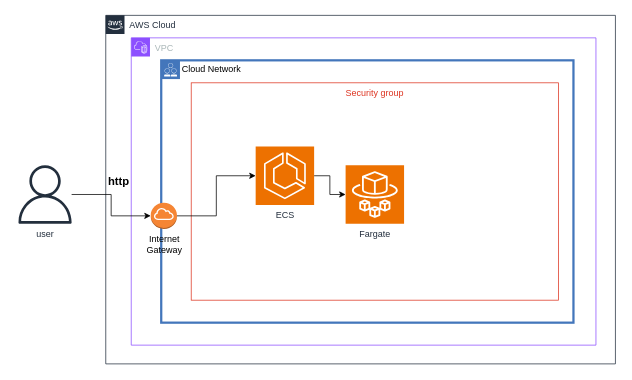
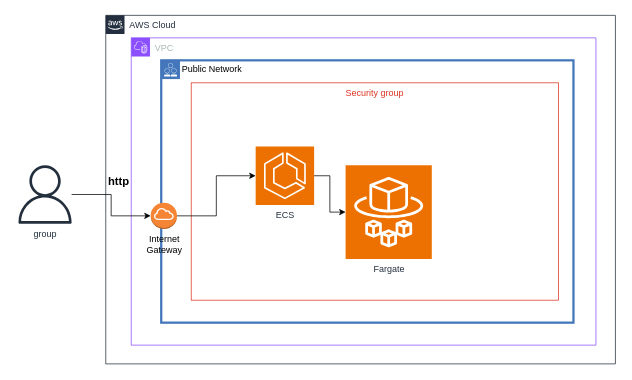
  <mxCell id="0" />
  <mxCell id="1" parent="0" />
  <mxCell id="2" value="AWS Cloud" style="points=[[0,0],[0.25,0],[0.5,0],[0.75,0],[1,0],[1,0.25],[1,0.5],[1,0.75],[1,1],[0.75,1],[0.5,1],[0.25,1],[0,1],[0,0.75],[0,0.5],[0,0.25]];outlineConnect=0;gradientColor=none;html=1;whiteSpace=wrap;fontSize=12;fontStyle=0;container=1;pointerEvents=0;collapsible=0;recursiveResize=0;shape=mxgraph.aws4.group;grIcon=mxgraph.aws4.group_aws_cloud_alt;strokeColor=#232F3E;fillColor=none;verticalAlign=top;align=left;spacingLeft=30;fontColor=#232F3E;dashed=0;" vertex="1" parent="1"><mxGeometry x="140" y="20" width="680" height="465" as="geometry" /></mxCell>
  <mxCell id="3" value="VPC" style="points=[[0,0],[0.25,0],[0.5,0],[0.75,0],[1,0],[1,0.25],[1,0.5],[1,0.75],[1,1],[0.75,1],[0.5,1],[0.25,1],[0,1],[0,0.75],[0,0.5],[0,0.25]];outlineConnect=0;gradientColor=none;html=1;whiteSpace=wrap;fontSize=12;fontStyle=0;container=1;pointerEvents=0;collapsible=0;recursiveResize=0;shape=mxgraph.aws4.group;grIcon=mxgraph.aws4.group_vpc2;strokeColor=#8C4FFF;fillColor=none;verticalAlign=top;align=left;spacingLeft=30;fontColor=#AAB7B8;dashed=0;" vertex="1" parent="2"><mxGeometry x="34" y="30" width="620" height="410" as="geometry" /></mxCell>
- <mxCell id="4" value="Cloud Network" style="shape=mxgraph.ibm.box;prType=public;fontStyle=0;verticalAlign=top;align=left;spacingLeft=32;spacingTop=4;fillColor=none;rounded=0;whiteSpace=wrap;html=1;strokeColor=#4376BB;strokeWidth=3;dashed=0;container=1;spacing=-4;collapsible=0;expand=0;recursiveResize=0;" vertex="1" parent="3"><mxGeometry x="40" y="30" width="550" height="350" as="geometry" /></mxCell>
+ <mxCell id="4" value="Public Network" style="shape=mxgraph.ibm.box;prType=public;fontStyle=0;verticalAlign=top;align=left;spacingLeft=32;spacingTop=4;fillColor=none;rounded=0;whiteSpace=wrap;html=1;strokeColor=#4376BB;strokeWidth=3;dashed=0;container=1;spacing=-4;collapsible=0;expand=0;recursiveResize=0;" vertex="1" parent="3"><mxGeometry x="40" y="30" width="550" height="350" as="geometry" /></mxCell>
  <mxCell id="5" value="Security group" style="fillColor=none;strokeColor=#DD3522;verticalAlign=top;fontStyle=0;fontColor=#DD3522;whiteSpace=wrap;html=1;" vertex="1" parent="4"><mxGeometry x="40" y="30" width="490" height="290" as="geometry" /></mxCell>
  <mxCell id="6" value="ECS" style="sketch=0;points=[[0,0,0],[0.25,0,0],[0.5,0,0],[0.75,0,0],[1,0,0],[0,1,0],[0.25,1,0],[0.5,1,0],[0.75,1,0],[1,1,0],[0,0.25,0],[0,0.5,0],[0,0.75,0],[1,0.25,0],[1,0.5,0],[1,0.75,0]];outlineConnect=0;fontColor=#232F3E;fillColor=#ED7100;strokeColor=#ffffff;dashed=0;verticalLabelPosition=bottom;verticalAlign=top;align=center;html=1;fontSize=12;fontStyle=0;aspect=fixed;shape=mxgraph.aws4.resourceIcon;resIcon=mxgraph.aws4.ecs;" vertex="1" parent="4"><mxGeometry x="126" y="115.01" width="78" height="78" as="geometry" /></mxCell>
- <mxCell id="7" value="Fargate" style="sketch=0;points=[[0,0,0],[0.25,0,0],[0.5,0,0],[0.75,0,0],[1,0,0],[0,1,0],[0.25,1,0],[0.5,1,0],[0.75,1,0],[1,1,0],[0,0.25,0],[0,0.5,0],[0,0.75,0],[1,0.25,0],[1,0.5,0],[1,0.75,0]];outlineConnect=0;fontColor=#232F3E;fillColor=#ED7100;strokeColor=#ffffff;dashed=0;verticalLabelPosition=bottom;verticalAlign=top;align=center;html=1;fontSize=12;fontStyle=0;aspect=fixed;shape=mxgraph.aws4.resourceIcon;resIcon=mxgraph.aws4.fargate;" vertex="1" parent="4"><mxGeometry x="246" y="140.01" width="78" height="78" as="geometry" /></mxCell>
+ <mxCell id="7" value="Fargate" style="sketch=0;points=[[0,0,0],[0.25,0,0],[0.5,0,0],[0.75,0,0],[1,0,0],[0,1,0],[0.25,1,0],[0.5,1,0],[0.75,1,0],[1,1,0],[0,0.25,0],[0,0.5,0],[0,0.75,0],[1,0.25,0],[1,0.5,0],[1,0.75,0]];outlineConnect=0;fontColor=#232F3E;fillColor=#ED7100;strokeColor=#ffffff;dashed=0;verticalLabelPosition=bottom;verticalAlign=top;align=center;html=1;fontSize=12;fontStyle=0;aspect=fixed;shape=mxgraph.aws4.resourceIcon;resIcon=mxgraph.aws4.fargate;" vertex="1" parent="4"><mxGeometry x="246" y="140.01" width="115" height="125" as="geometry" /></mxCell>
  <mxCell id="8" style="edgeStyle=orthogonalEdgeStyle;rounded=0;orthogonalLoop=1;jettySize=auto;html=1;" edge="1" parent="4" source="6" target="7"><mxGeometry relative="1" as="geometry" /></mxCell>
  <mxCell id="9" style="edgeStyle=orthogonalEdgeStyle;rounded=0;orthogonalLoop=1;jettySize=auto;html=1;" edge="1" parent="4" source="10" target="6"><mxGeometry relative="1" as="geometry" /></mxCell>
  <mxCell id="10" value="Internet&lt;div&gt;Gateway&lt;/div&gt;" style="outlineConnect=0;dashed=0;verticalLabelPosition=bottom;verticalAlign=top;align=center;html=1;shape=mxgraph.aws3.internet_gateway;fillColor=#F58534;gradientColor=none;" vertex="1" parent="4"><mxGeometry x="-14" y="190" width="35" height="35.01" as="geometry" /></mxCell>
  <mxCell id="11" style="edgeStyle=orthogonalEdgeStyle;rounded=0;orthogonalLoop=1;jettySize=auto;html=1;entryX=0;entryY=0.5;entryDx=0;entryDy=0;entryPerimeter=0;" edge="1" parent="1" source="13" target="10"><mxGeometry relative="1" as="geometry" /></mxCell>
  <mxCell id="12" value="http" style="edgeLabel;html=1;align=center;verticalAlign=middle;resizable=0;points=[];fontSize=15;fontStyle=1" vertex="1" connectable="0" parent="11"><mxGeometry x="-0.41" y="2" relative="1" as="geometry"><mxPoint x="22" y="-17" as="offset" /></mxGeometry></mxCell>
- <mxCell id="13" value="user" style="sketch=0;outlineConnect=0;fontColor=#232F3E;gradientColor=none;fillColor=#232F3D;strokeColor=none;dashed=0;verticalLabelPosition=bottom;verticalAlign=top;align=center;html=1;fontSize=12;fontStyle=0;aspect=fixed;pointerEvents=1;shape=mxgraph.aws4.user;" vertex="1" parent="1"><mxGeometry x="20" y="220.01" width="78" height="78" as="geometry" /></mxCell>
+ <mxCell id="13" value="group" style="sketch=0;outlineConnect=0;fontColor=#232F3E;gradientColor=none;fillColor=#232F3D;strokeColor=none;dashed=0;verticalLabelPosition=bottom;verticalAlign=top;align=center;html=1;fontSize=12;fontStyle=0;aspect=fixed;pointerEvents=1;shape=mxgraph.aws4.user;" vertex="1" parent="1"><mxGeometry x="20" y="220.01" width="78" height="78" as="geometry" /></mxCell>
